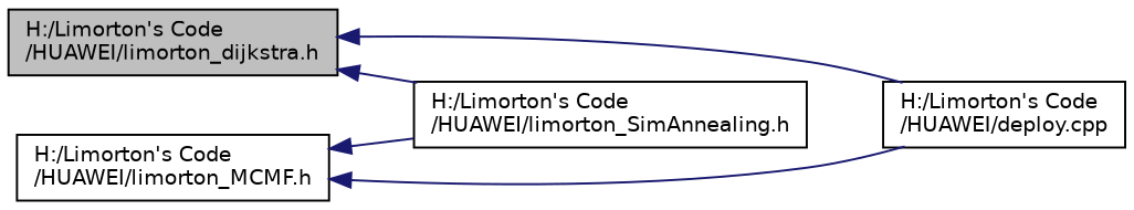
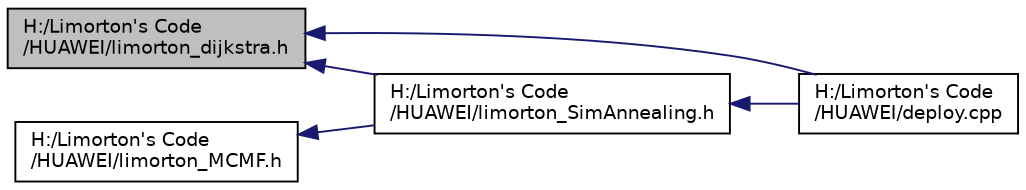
  digraph {
    rankdir=LR
    node [color=black fillcolor=white fontname=Helvetica fontsize=10 shape=record style=filled]
    edge [color=midnightblue dir=back fontname=Helvetica fontsize=10 labelfontname=Helvetica labelfontsize=10 style=solid]
    n1 [fillcolor=grey75 fontcolor=black height=0.2 label="H:/Limorton's Code\l/HUAWEI/limorton_dijkstra.h" width=0.4]
    n2 [height=0.2 label="H:/Limorton's Code\l/HUAWEI/limorton_SimAnnealing.h" width=0.4]
    n3 [height=0.2 label="H:/Limorton's Code\l/HUAWEI/deploy.cpp" width=0.4]
    n4 [height=0.2 label="H:/Limorton's Code\l/HUAWEI/limorton_MCMF.h" width=0.4]
    n1 -> n2
    n1 -> n3
-   n4 -> n3
+   n2 -> n3
    n4 -> n2
  }
